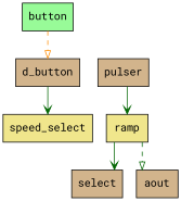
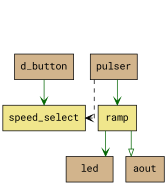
  digraph {
    fontname="Roboto Mono"
    splines=ortho
    node [fillcolor=tan fontname="Roboto Mono" shape=box style=filled]
    edge [arrowhead=vee color=darkgreen fontname="Roboto Mono" style=dashed]
-   button [fillcolor=palegreen]
    d_button
    speed_select [fillcolor=khaki]
    pulser
    ramp [fillcolor=khaki]
-   led [label=select]
+   led
    aout
-   button -> d_button [arrowhead=onormal color=darkorange]
    d_button -> speed_select [style=solid]
+   pulser -> speed_select [color=black]
    pulser -> ramp [style=solid]
    ramp -> led [style=solid]
-   ramp -> aout [arrowhead=onormal]
+   ramp -> aout [arrowhead=onormal style=solid]
  }
